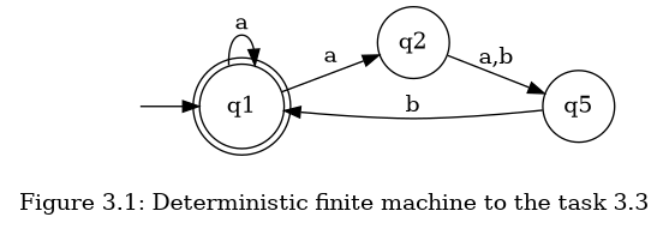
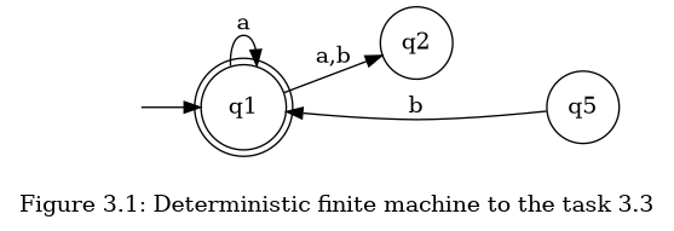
  digraph {
    label="Figure 3.1: Deterministic finite machine to the task 3.3"
    rankdir=LR
    node [shape=circle]
    "" [shape=none]
    q1 [shape=doublecircle]
    q2
    n4 [label=q5]
    "" -> q1
    q1 -> q1 [label=a]
-   q1 -> q2 [label=a]
-   q2 -> n4 [label="a,b"]
+   q1 -> q2 [label="a,b"]
    n4 -> q1 [label=b]
  }
